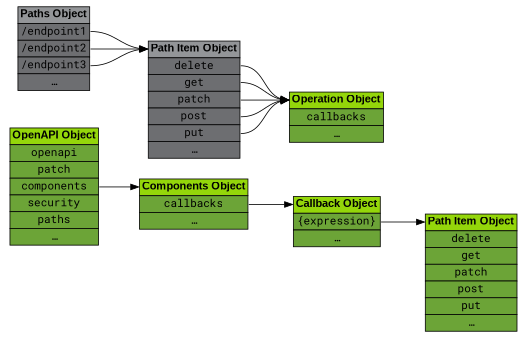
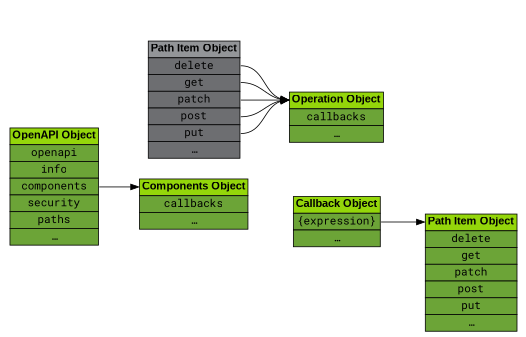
  digraph {
    bgcolor=white
    fontname="Roboto Mono"
    rankdir=LR
    node [fontname="Roboto Mono" shape=none]
    edge [fontname="Roboto Mono" headport=header]
-   n1 [label=<<table border="0" cellspacing="0">     <tr><td border="1" bgcolor="#94d60a"><font face="arial"><b>OpenAPI Object</b></font></td></tr>     <tr><td border="1" bgcolor="#6ca437">openapi</td></tr>     <tr><td border="1" bgcolor="#6ca437">patch</td></tr>     <tr><td border="1" bgcolor="#6ca437" port="components">components</td></tr>     <tr><td border="1" bgcolor="#6ca437" port="security">security</td></tr>     <tr><td border="1" bgcolor="#6ca437" port="paths">paths</td></tr>     <tr><td border="1" bgcolor="#6ca437">…</td></tr></table>>]
+   n1 [label=<<table border="0" cellspacing="0">     <tr><td border="1" bgcolor="#94d60a"><font face="arial"><b>OpenAPI Object</b></font></td></tr>     <tr><td border="1" bgcolor="#6ca437">openapi</td></tr>     <tr><td border="1" bgcolor="#6ca437">info</td></tr>     <tr><td border="1" bgcolor="#6ca437" port="components">components</td></tr>     <tr><td border="1" bgcolor="#6ca437" port="security">security</td></tr>     <tr><td border="1" bgcolor="#6ca437" port="paths">paths</td></tr>     <tr><td border="1" bgcolor="#6ca437">…</td></tr></table>>]
    n2 [label=<<table border="0" cellspacing="0">     <tr><td border="1" bgcolor="#94d60a" port="header"><font face="arial"><b>Components Object</b></font></td></tr>     <tr><td border="1" bgcolor="#6ca437" port="callbacks">callbacks</td></tr>     <tr><td border="1" bgcolor="#6ca437">…</td></tr></table>>]
    n3 [label=<<table border="0" cellspacing="0">     <tr><td border="1" bgcolor="#94d60a" port="header"><font face="arial"><b>Callback Object</b></font></td></tr>     <tr><td border="1" bgcolor="#6ca437" port="expression">{expression}</td></tr>     <tr><td border="1" bgcolor="#6ca437">…</td></tr></table>>]
-   n4 [label=<<table border="0" cellspacing="0">     <tr><td border="1" bgcolor="#939598" port="header"><font face="arial"><b>Paths Object</b></font></td></tr>     <tr><td border="1" bgcolor="#6d6e71" port="endpoint1">/endpoint1</td></tr>     <tr><td border="1" bgcolor="#6d6e71" port="endpoint2">/endpoint2</td></tr>     <tr><td border="1" bgcolor="#6d6e71" port="endpoint3">/endpoint3</td></tr>     <tr><td border="1" bgcolor="#6d6e71">…</td></tr></table>>]
    n5 [label=<<table border="0" cellspacing="0">     <tr><td border="1" bgcolor="#939598" port="header"><font face="arial"><b>Path Item Object</b></font></td></tr>     <tr><td border="1" bgcolor="#6d6e71" port="delete">delete</td></tr>     <tr><td border="1" bgcolor="#6d6e71" port="get">get</td></tr>     <tr><td border="1" bgcolor="#6d6e71" port="patch">patch</td></tr>     <tr><td border="1" bgcolor="#6d6e71" port="post">post</td></tr>     <tr><td border="1" bgcolor="#6d6e71" port="put">put</td></tr>     <tr><td border="1" bgcolor="#6d6e71">…</td></tr></table>>]
    n6 [label=<<table border="0" cellspacing="0">     <tr><td border="1" bgcolor="#94d60a" port="header"><font face="arial"><b>Path Item Object</b></font></td></tr>     <tr><td border="1" bgcolor="#6ca437" port="delete">delete</td></tr>     <tr><td border="1" bgcolor="#6ca437" port="get">get</td></tr>     <tr><td border="1" bgcolor="#6ca437" port="patch">patch</td></tr>     <tr><td border="1" bgcolor="#6ca437" port="post">post</td></tr>     <tr><td border="1" bgcolor="#6ca437" port="put">put</td></tr>     <tr><td border="1" bgcolor="#6ca437">…</td></tr></table>>]
    n7 [label=<<table border="0" cellspacing="0">     <tr><td border="1" bgcolor="#94d60a" port="header"><font face="arial"><b>Operation Object</b></font></td></tr>     <tr><td border="1" bgcolor="#6ca437" port="callbacks">callbacks</td></tr>     <tr><td border="1" bgcolor="#6ca437">…</td></tr></table>>]
    n1 -> n2 [tailport=components]
-   n2 -> n3 [tailport=callbacks]
    n3 -> n6 [tailport=expression]
-   n4 -> n5 [tailport=endpoint1]
-   n4 -> n5 [tailport=endpoint2]
-   n4 -> n5 [tailport=endpoint3]
    n5 -> n7 [tailport=delete]
    n5 -> n7 [tailport=get]
    n5 -> n7 [tailport=patch]
    n5 -> n7 [tailport=post]
    n5 -> n7 [tailport=put]
  }
